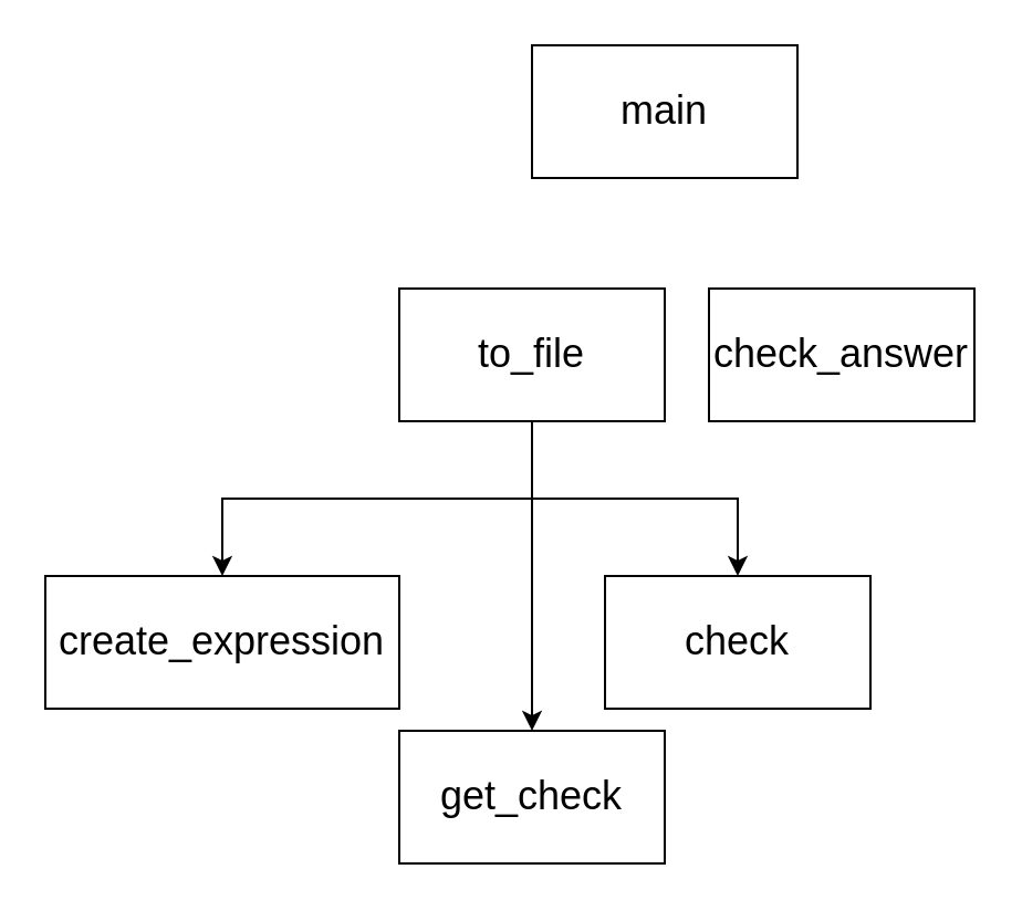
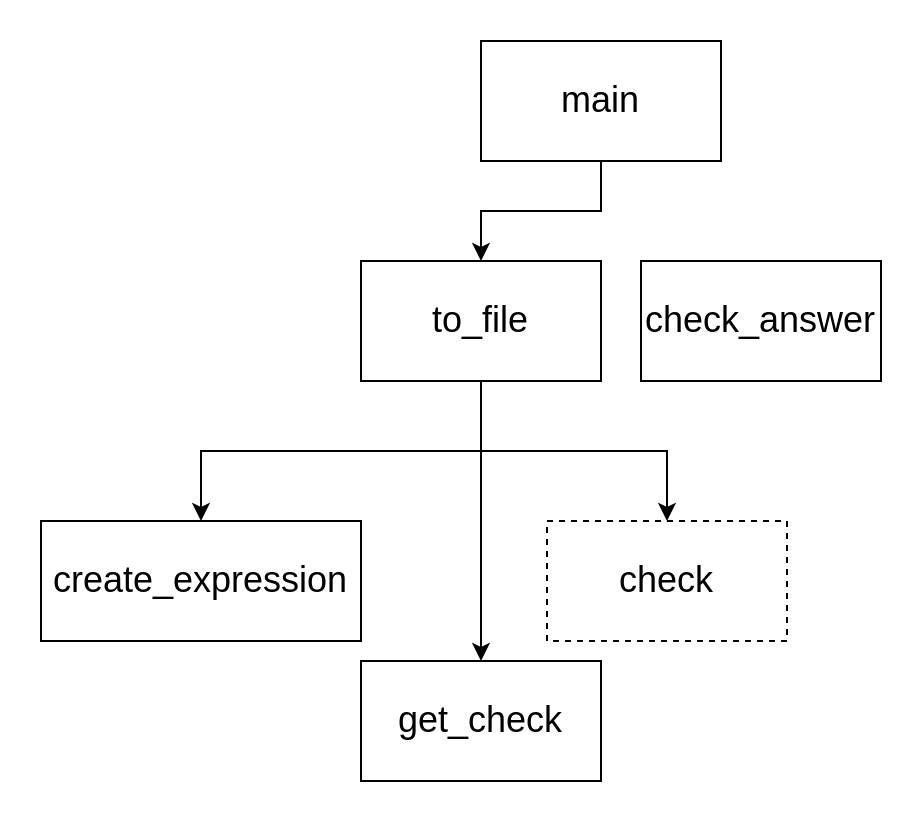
  <mxCell id="0" />
  <mxCell id="1" parent="0" />
+ <mxCell id="2" value="" style="edgeStyle=orthogonalEdgeStyle;rounded=0;orthogonalLoop=1;jettySize=auto;html=1;" edge="1" parent="1" source="3" target="7"><mxGeometry relative="1" as="geometry" /></mxCell>
  <mxCell id="3" value="&lt;font style=&quot;font-size: 18px&quot;&gt;main&lt;/font&gt;" style="rounded=0;whiteSpace=wrap;html=1;" vertex="1" parent="1"><mxGeometry x="240" y="20" width="120" height="60" as="geometry" /></mxCell>
  <mxCell id="4" value="" style="edgeStyle=orthogonalEdgeStyle;rounded=0;orthogonalLoop=1;jettySize=auto;html=1;" edge="1" parent="1" source="7" target="8"><mxGeometry relative="1" as="geometry" /></mxCell>
  <mxCell id="5" value="" style="edgeStyle=orthogonalEdgeStyle;rounded=0;orthogonalLoop=1;jettySize=auto;html=1;" edge="1" parent="1" source="7" target="9"><mxGeometry relative="1" as="geometry" /></mxCell>
  <mxCell id="6" value="" style="edgeStyle=orthogonalEdgeStyle;rounded=0;orthogonalLoop=1;jettySize=auto;html=1;" edge="1" parent="1" source="7" target="10"><mxGeometry relative="1" as="geometry" /></mxCell>
  <mxCell id="7" value="&lt;font style=&quot;font-size: 18px&quot;&gt;to_file&lt;br&gt;&lt;/font&gt;" style="rounded=0;whiteSpace=wrap;html=1;" vertex="1" parent="1"><mxGeometry x="180" y="130" width="120" height="60" as="geometry" /></mxCell>
  <mxCell id="8" value="&lt;font style=&quot;font-size: 18px&quot;&gt;create_expression&lt;br&gt;&lt;/font&gt;" style="rounded=0;whiteSpace=wrap;html=1;" vertex="1" parent="1"><mxGeometry x="20" y="260" width="160" height="60" as="geometry" /></mxCell>
  <mxCell id="9" value="&lt;font style=&quot;font-size: 18px&quot;&gt;get_check&lt;br&gt;&lt;/font&gt;" style="rounded=0;whiteSpace=wrap;html=1;" vertex="1" parent="1"><mxGeometry x="180" y="330" width="120" height="60" as="geometry" /></mxCell>
- <mxCell id="10" value="&lt;font style=&quot;font-size: 18px&quot;&gt;check&lt;br&gt;&lt;/font&gt;" style="rounded=0;whiteSpace=wrap;html=1;" vertex="1" parent="1"><mxGeometry x="273" y="260" width="120" height="60" as="geometry" /></mxCell>
+ <mxCell id="10" value="&lt;font style=&quot;font-size: 18px&quot;&gt;check&lt;br&gt;&lt;/font&gt;" style="rounded=0;whiteSpace=wrap;html=1;dashed=1;" vertex="1" parent="1"><mxGeometry x="273" y="260" width="120" height="60" as="geometry" /></mxCell>
  <mxCell id="11" value="&lt;font style=&quot;font-size: 18px&quot;&gt;check_answer&lt;/font&gt;" style="rounded=0;whiteSpace=wrap;html=1;" vertex="1" parent="1"><mxGeometry x="320" y="130" width="120" height="60" as="geometry" /></mxCell>
